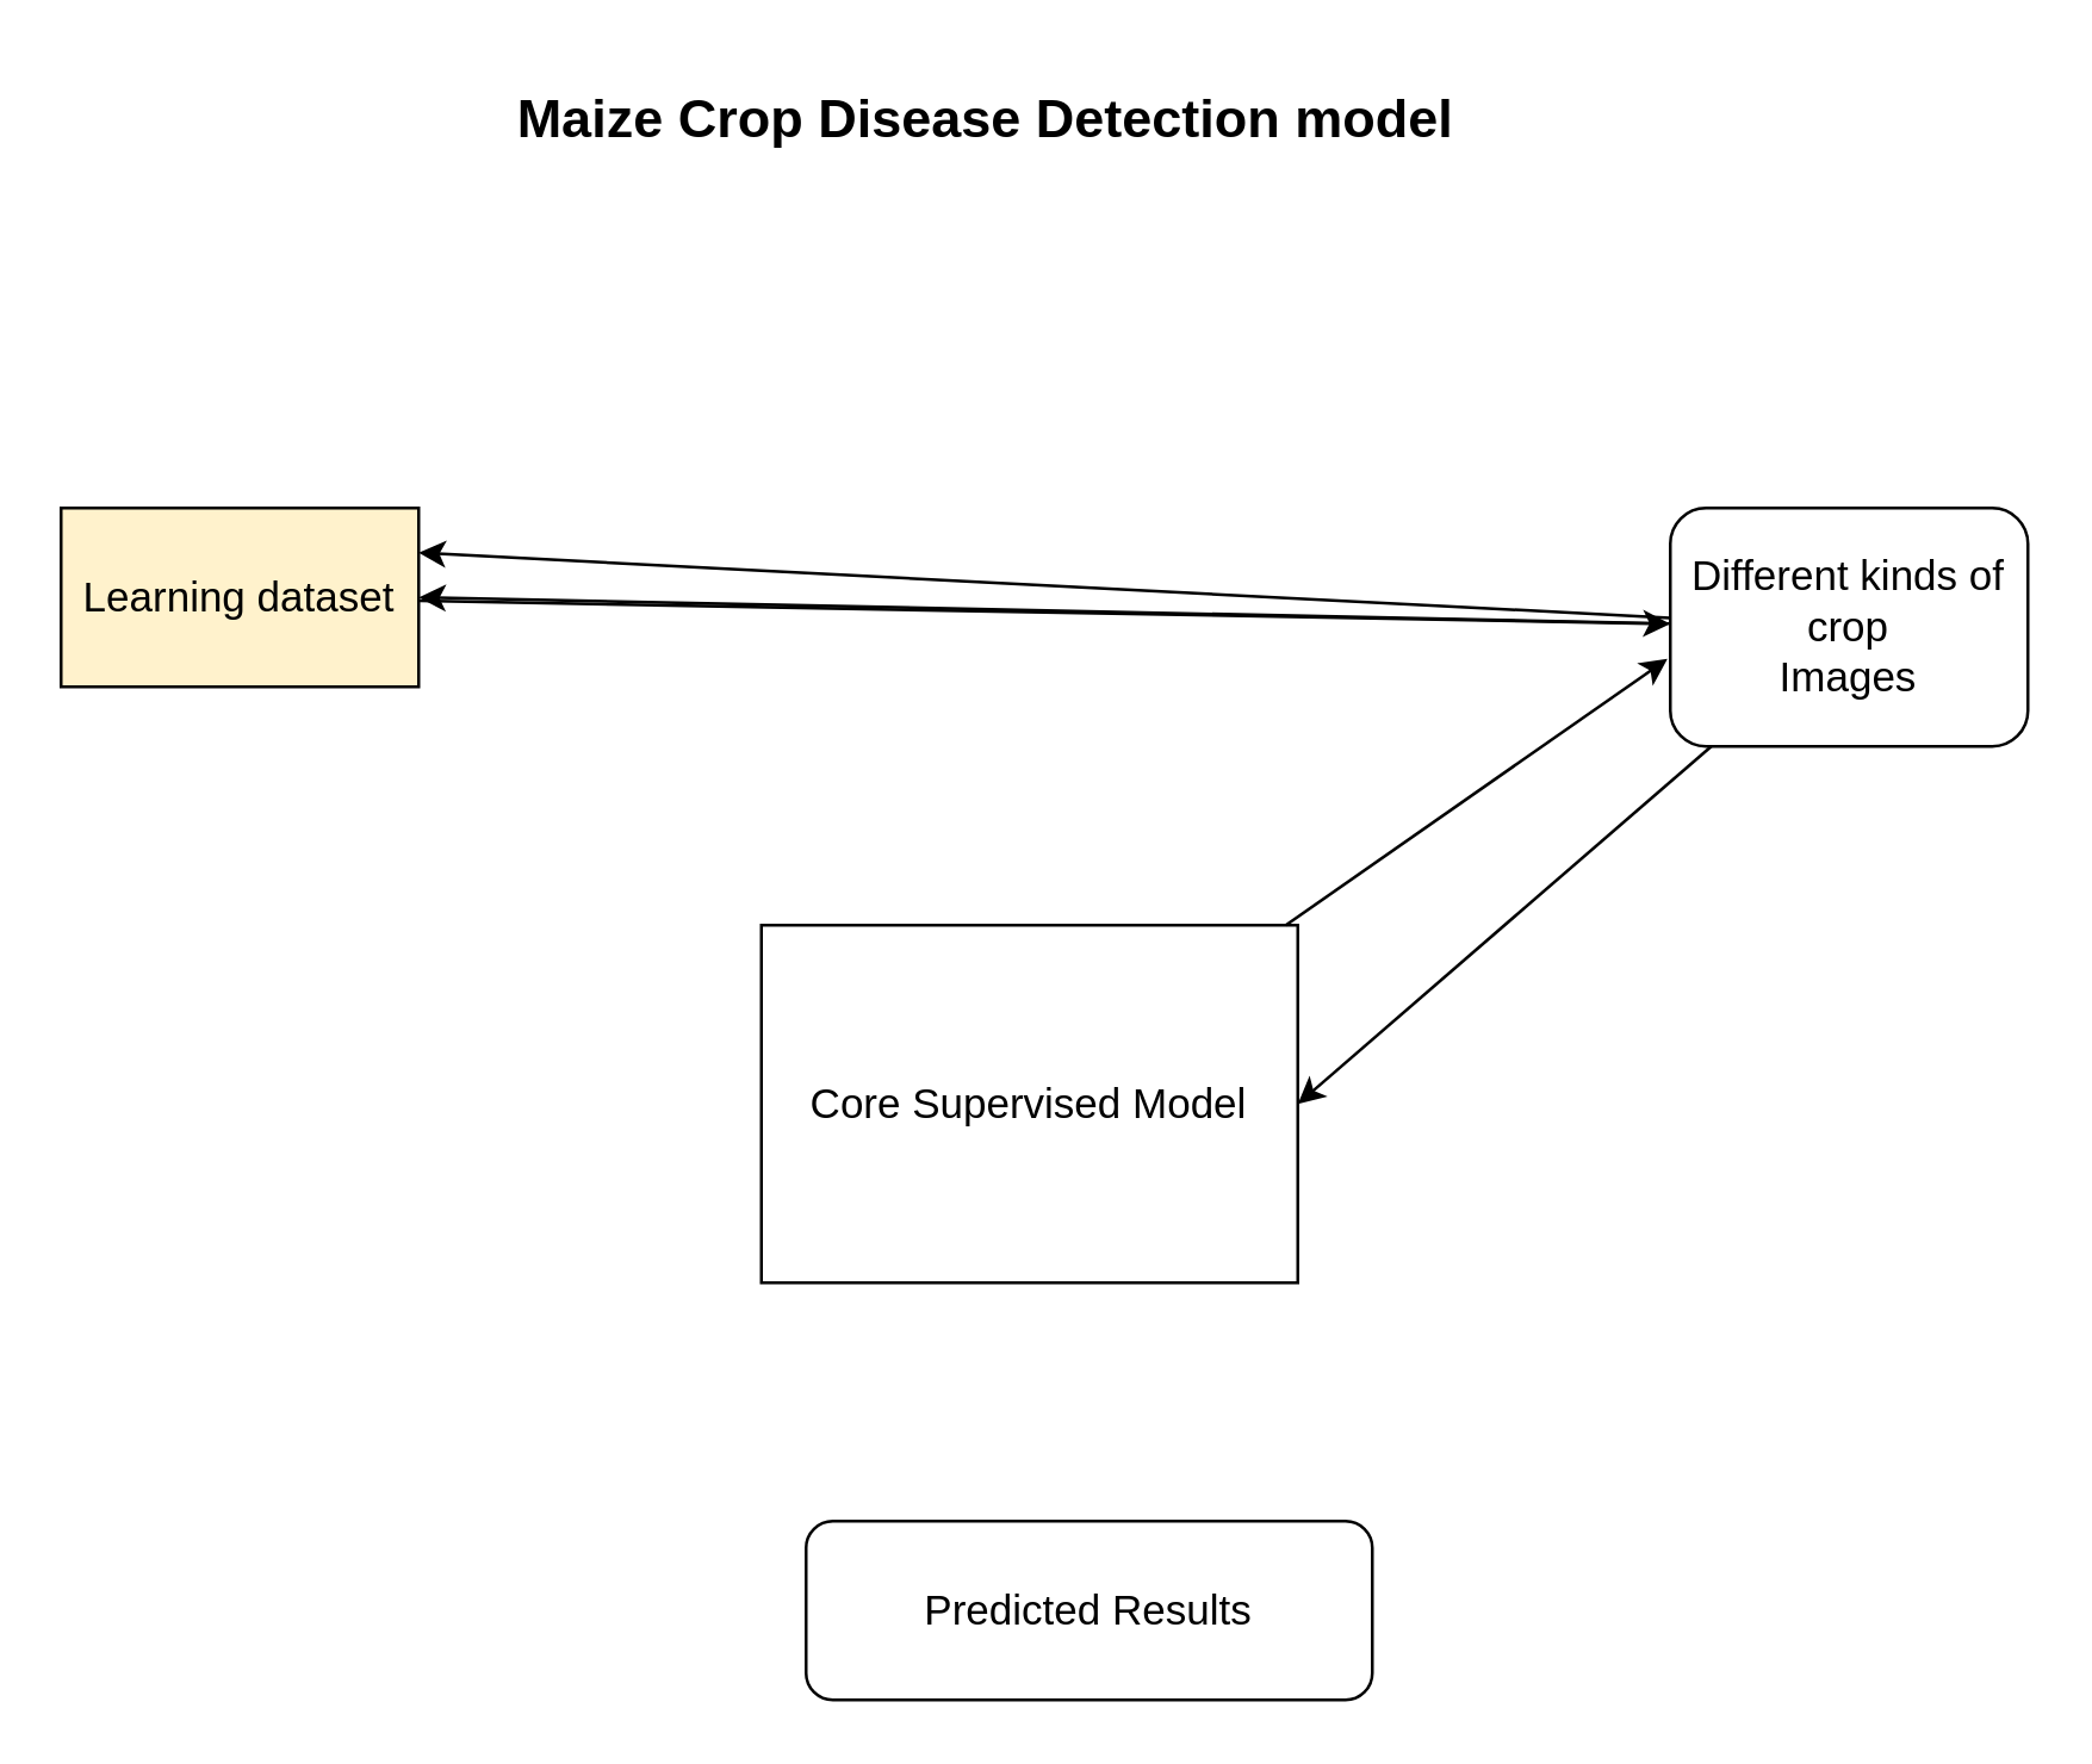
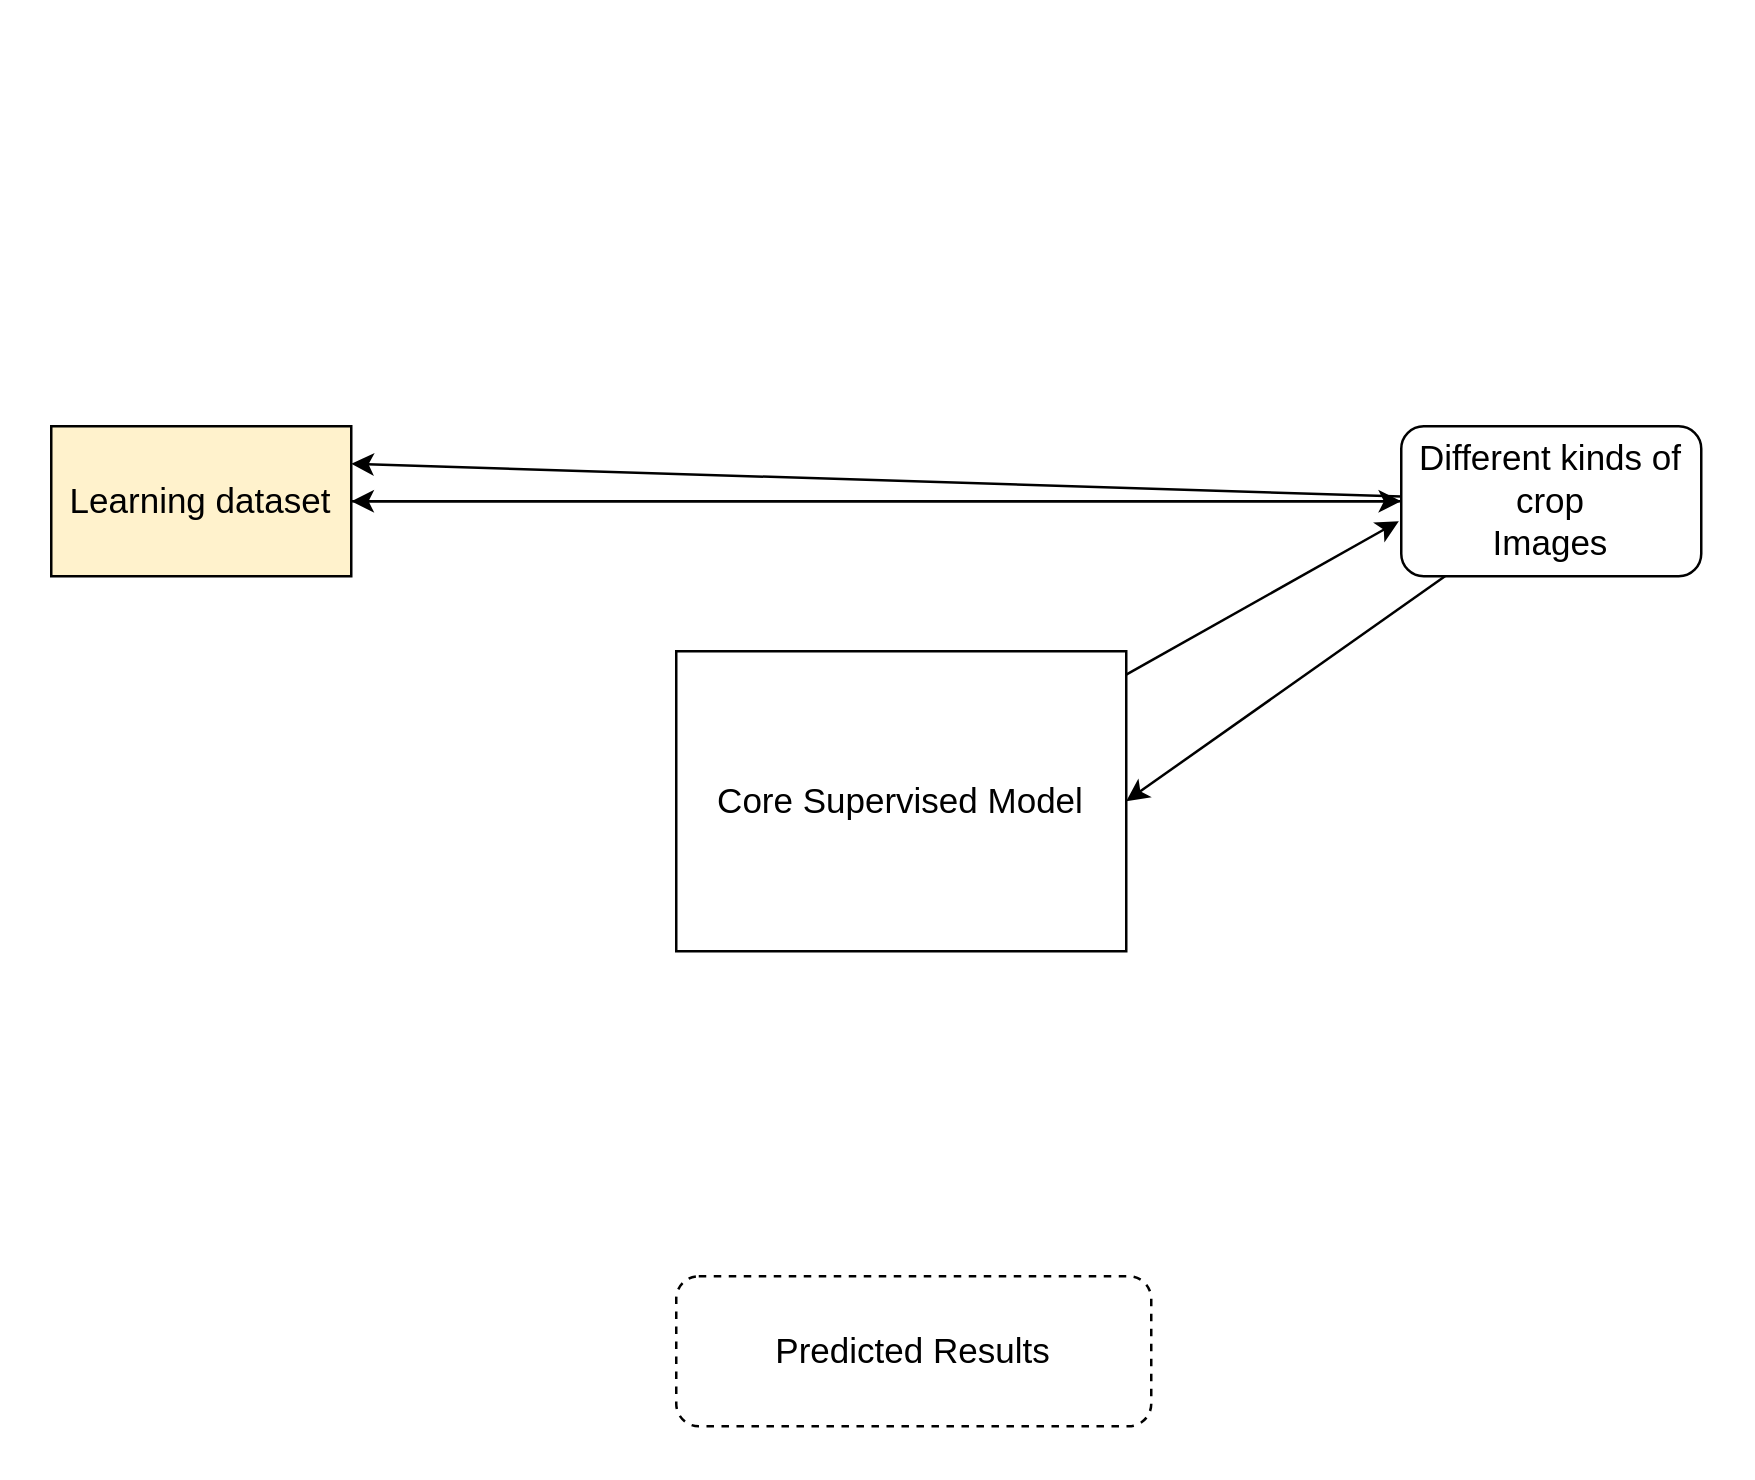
  <mxCell id="0" />
  <mxCell id="1" parent="0" />
  <mxCell id="2" style="edgeStyle=none;html=1;" edge="1" parent="1" source="3" target="7"><mxGeometry relative="1" as="geometry" /></mxCell>
  <mxCell id="3" value="&lt;font style=&quot;font-size: 14px;&quot;&gt;Learning dataset&lt;/font&gt;" style="whiteSpace=wrap;html=1;fillColor=#fff2cc;" vertex="1" parent="1"><mxGeometry x="20" y="170" width="120" height="60" as="geometry" /></mxCell>
  <mxCell id="4" style="edgeStyle=none;html=1;entryX=1;entryY=0.5;entryDx=0;entryDy=0;" edge="1" parent="1" source="7" target="10"><mxGeometry relative="1" as="geometry" /></mxCell>
  <mxCell id="5" style="edgeStyle=none;html=1;entryX=1;entryY=0.5;entryDx=0;entryDy=0;" edge="1" parent="1" source="7" target="3"><mxGeometry relative="1" as="geometry" /></mxCell>
  <mxCell id="6" style="edgeStyle=none;html=1;entryX=1;entryY=0.25;entryDx=0;entryDy=0;" edge="1" parent="1" source="7" target="3"><mxGeometry relative="1" as="geometry" /></mxCell>
- <mxCell id="7" value="&lt;font style=&quot;font-size: 14px;&quot;&gt;Different kinds of crop&lt;/font&gt;&lt;div&gt;&lt;font style=&quot;font-size: 14px;&quot;&gt;Images&lt;/font&gt;&lt;/div&gt;" style="rounded=1;whiteSpace=wrap;html=1;" vertex="1" parent="1"><mxGeometry x="560" y="170" width="120" height="80" as="geometry" /></mxCell>
- <mxCell id="8" value="&lt;font style=&quot;font-size: 14px;&quot;&gt;Predicted Results&lt;/font&gt;" style="rounded=1;whiteSpace=wrap;html=1;" vertex="1" parent="1"><mxGeometry x="270" y="510" width="190" height="60" as="geometry" /></mxCell>
- <mxCell id="9" value="&lt;b&gt;&lt;font style=&quot;font-size: 18px;&quot;&gt;Maize Crop Disease Detection model&lt;/font&gt;&lt;/b&gt;" style="text;html=1;align=center;verticalAlign=middle;resizable=0;points=[];autosize=1;strokeColor=none;fillColor=none;" vertex="1" parent="1"><mxGeometry x="160" y="20" width="340" height="40" as="geometry" /></mxCell>
- <mxCell id="10" value="&lt;font style=&quot;font-size: 14px;&quot;&gt;Core Supervised Model&lt;/font&gt;" style="whiteSpace=wrap;html=1;" vertex="1" parent="1"><mxGeometry x="255" y="310" width="180" height="120" as="geometry" /></mxCell>
+ <mxCell id="7" value="&lt;font style=&quot;font-size: 14px;&quot;&gt;Different kinds of crop&lt;/font&gt;&lt;div&gt;&lt;font style=&quot;font-size: 14px;&quot;&gt;Images&lt;/font&gt;&lt;/div&gt;" style="rounded=1;whiteSpace=wrap;html=1;" vertex="1" parent="1"><mxGeometry x="560" y="170" width="120" height="60" as="geometry" /></mxCell>
+ <mxCell id="8" value="&lt;font style=&quot;font-size: 14px;&quot;&gt;Predicted Results&lt;/font&gt;" style="rounded=1;whiteSpace=wrap;html=1;dashed=1;" vertex="1" parent="1"><mxGeometry x="270" y="510" width="190" height="60" as="geometry" /></mxCell>
+ <mxCell id="10" value="&lt;font style=&quot;font-size: 14px;&quot;&gt;Core Supervised Model&lt;/font&gt;" style="whiteSpace=wrap;html=1;" vertex="1" parent="1"><mxGeometry x="270" y="260" width="180" height="120" as="geometry" /></mxCell>
  <mxCell id="11" style="edgeStyle=none;html=1;entryX=-0.008;entryY=0.633;entryDx=0;entryDy=0;entryPerimeter=0;" edge="1" parent="1" source="10" target="7"><mxGeometry relative="1" as="geometry" /></mxCell>
